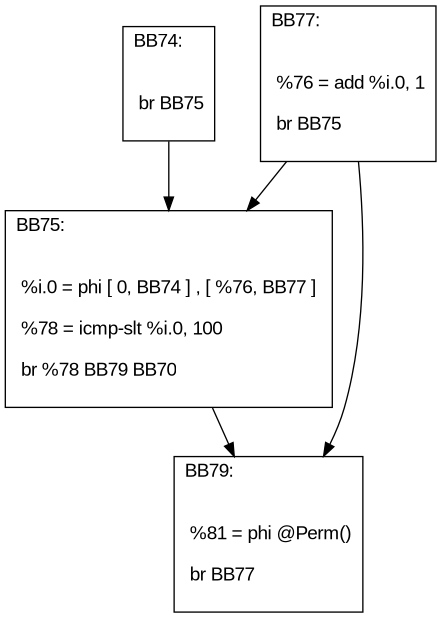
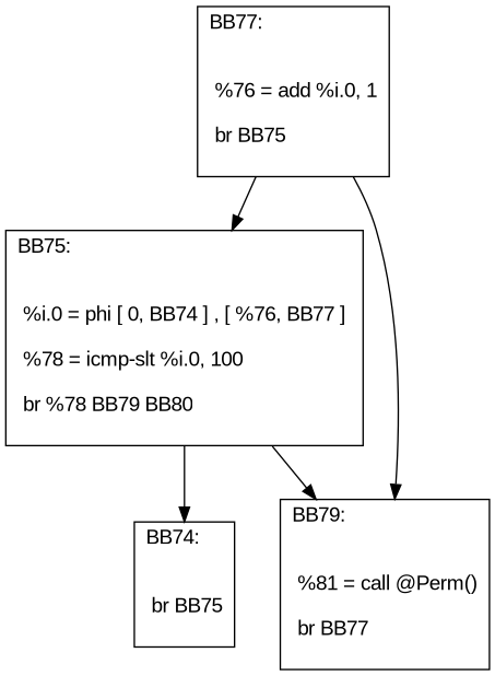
  digraph {
    fontname="Liberation Sans"
    node [fontname="Liberation Sans" shape=record]
    edge [fontname="Liberation Sans"]
    n1 [label="{BB74:\l\l\n             br BB75\l\n             }"]
-   n2 [label="{BB75:\l\l\n             %i.0 = phi [ 0, BB74 ] , [ %76, BB77 ] \l\n             %78 = icmp-slt %i.0, 100\l\n             br %78 BB79 BB70\l\n             }"]
-   n3 [label="{BB79:\l\l\n             %81 = phi @Perm()\l\n             br BB77\l\n             }"]
+   n2 [label="{BB75:\l\l\n             %i.0 = phi [ 0, BB74 ] , [ %76, BB77 ] \l\n             %78 = icmp-slt %i.0, 100\l\n             br %78 BB79 BB80\l\n             }"]
+   n3 [label="{BB79:\l\l\n             %81 = call @Perm()\l\n             br BB77\l\n             }"]
    n4 [label="{BB77:\l\l\n             %76 = add %i.0, 1\l\n             br BB75\l\n             }"]
-   n1 -> n2
+   n2 -> n1
    n2 -> n3
    n4 -> n2
    n4 -> n3
  }
